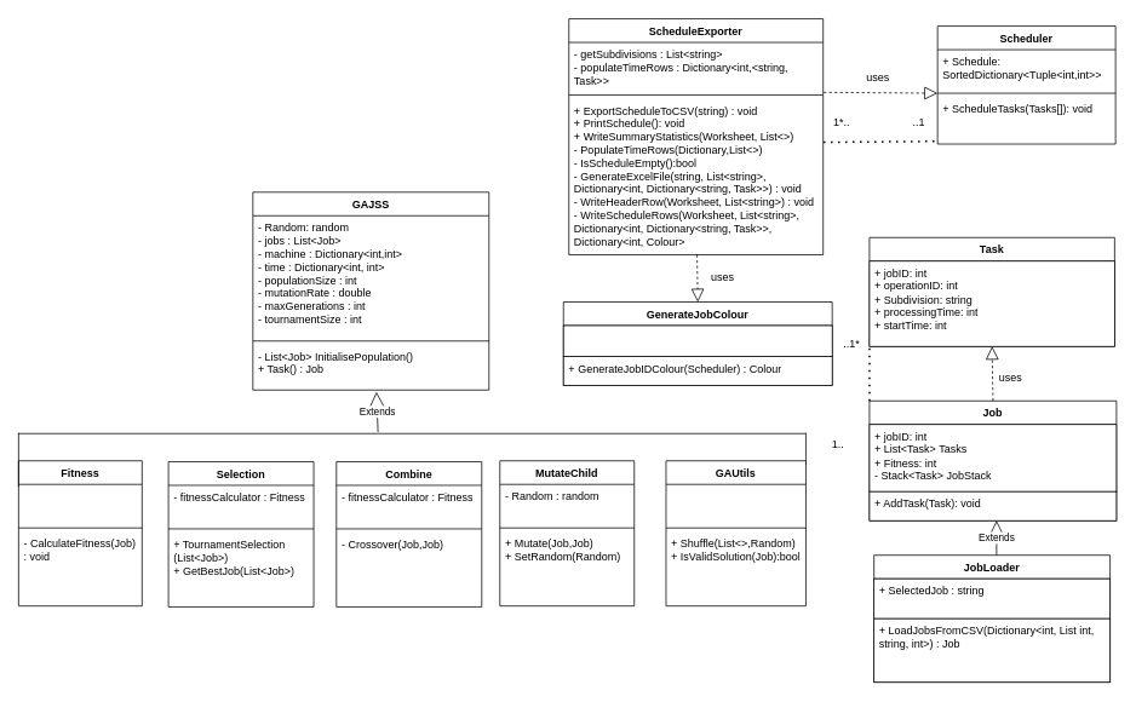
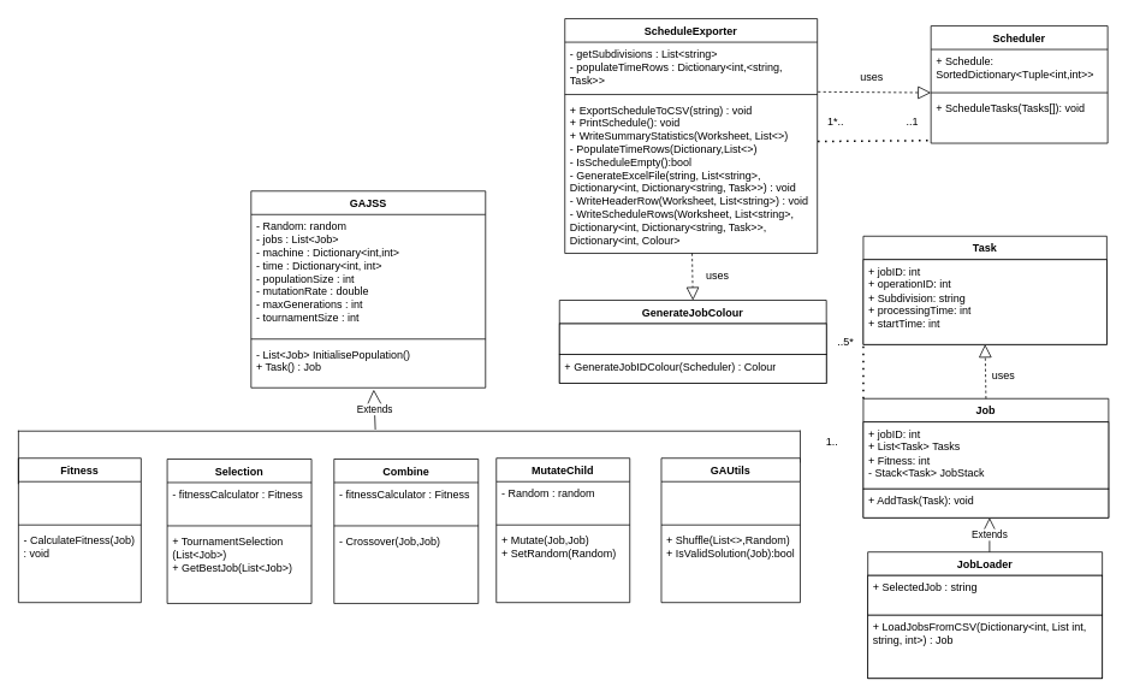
  <mxCell id="0" />
  <mxCell id="1" parent="0" />
  <mxCell id="2" value="Job" style="swimlane;fontStyle=1;align=center;verticalAlign=top;childLayout=stackLayout;horizontal=1;startSize=26;horizontalStack=0;resizeParent=1;resizeParentMax=0;resizeLast=0;collapsible=1;marginBottom=0;whiteSpace=wrap;html=1;" parent="1" vertex="1"><mxGeometry x="957" y="441" width="272" height="132" as="geometry" /></mxCell>
  <mxCell id="3" value="+ jobID: int&lt;div&gt;+ List&amp;lt;Task&amp;gt; Tasks&lt;/div&gt;&lt;div&gt;+ Fitness: int&lt;/div&gt;&lt;div&gt;- Stack&amp;lt;Task&amp;gt; JobStack&lt;br&gt;&lt;div&gt;&lt;br&gt;&lt;/div&gt;&lt;/div&gt;" style="text;strokeColor=#000000;fillColor=#FFFFFF;align=left;verticalAlign=top;spacingLeft=4;spacingRight=4;overflow=hidden;rotatable=0;points=[[0,0.5],[1,0.5]];portConstraint=eastwest;whiteSpace=wrap;html=1;" parent="2" vertex="1"><mxGeometry y="26" width="272" height="74" as="geometry" /></mxCell>
  <mxCell id="4" value="+ AddTask(Task): void" style="text;strokeColor=#000000;fillColor=#FFFFFF;align=left;verticalAlign=top;spacingLeft=4;spacingRight=4;overflow=hidden;rotatable=0;points=[[0,0.5],[1,0.5]];portConstraint=eastwest;whiteSpace=wrap;html=1;" parent="2" vertex="1"><mxGeometry y="100" width="272" height="32" as="geometry" /></mxCell>
  <mxCell id="5" value="GAJSS" style="swimlane;fontStyle=1;align=center;verticalAlign=top;childLayout=stackLayout;horizontal=1;startSize=26;horizontalStack=0;resizeParent=1;resizeParentMax=0;resizeLast=0;collapsible=1;marginBottom=0;whiteSpace=wrap;html=1;" parent="1" vertex="1"><mxGeometry x="278" y="211" width="260" height="218" as="geometry" /></mxCell>
  <mxCell id="6" value="- Random: random&lt;div&gt;- jobs : List&amp;lt;Job&amp;gt;&lt;/div&gt;&lt;div&gt;- machine : Dictionary&amp;lt;int,int&amp;gt;&lt;/div&gt;&lt;div&gt;- time : Dictionary&amp;lt;int, int&amp;gt;&lt;/div&gt;&lt;div&gt;- populationSize : int&lt;/div&gt;&lt;div&gt;- mutationRate : double&lt;/div&gt;&lt;div&gt;- maxGenerations : int&lt;/div&gt;&lt;div&gt;- tournamentSize : int&lt;/div&gt;" style="text;strokeColor=none;fillColor=none;align=left;verticalAlign=top;spacingLeft=4;spacingRight=4;overflow=hidden;rotatable=0;points=[[0,0.5],[1,0.5]];portConstraint=eastwest;whiteSpace=wrap;html=1;" parent="5" vertex="1"><mxGeometry y="26" width="260" height="134" as="geometry" /></mxCell>
  <mxCell id="7" value="" style="line;strokeWidth=1;fillColor=none;align=left;verticalAlign=middle;spacingTop=-1;spacingLeft=3;spacingRight=3;rotatable=0;labelPosition=right;points=[];portConstraint=eastwest;strokeColor=inherit;" parent="5" vertex="1"><mxGeometry y="160" width="260" height="8" as="geometry" /></mxCell>
  <mxCell id="8" value="- List&amp;lt;Job&amp;gt; InitialisePopulation()&lt;div&gt;+ Task() : Job&lt;/div&gt;" style="text;strokeColor=none;fillColor=none;align=left;verticalAlign=top;spacingLeft=4;spacingRight=4;overflow=hidden;rotatable=0;points=[[0,0.5],[1,0.5]];portConstraint=eastwest;whiteSpace=wrap;html=1;" parent="5" vertex="1"><mxGeometry y="168" width="260" height="50" as="geometry" /></mxCell>
  <mxCell id="9" value="" style="group" parent="1" vertex="1" connectable="0"><mxGeometry x="957" y="261" width="270" height="132" as="geometry" /></mxCell>
  <mxCell id="10" value="Task" style="swimlane;fontStyle=1;align=center;verticalAlign=top;childLayout=stackLayout;horizontal=1;startSize=26;horizontalStack=0;resizeParent=1;resizeParentMax=0;resizeLast=0;collapsible=1;marginBottom=0;whiteSpace=wrap;html=1;" parent="9" vertex="1"><mxGeometry width="270" height="120" as="geometry" /></mxCell>
  <mxCell id="11" value="&lt;div&gt;+ jobID: int&lt;/div&gt;+ operationID: int&lt;div&gt;+ Subdivision: string&lt;/div&gt;&lt;div&gt;+ processingTime: int&lt;/div&gt;&lt;div&gt;+ startTime: int&lt;/div&gt;&lt;div&gt;&lt;br&gt;&lt;/div&gt;" style="text;strokeColor=#000000;fillColor=#FFFFFF;align=left;verticalAlign=top;spacingLeft=4;spacingRight=4;overflow=hidden;rotatable=0;points=[[0,0.5],[1,0.5]];portConstraint=eastwest;whiteSpace=wrap;html=1;" parent="10" vertex="1"><mxGeometry y="26" width="270" height="94" as="geometry" /></mxCell>
  <mxCell id="12" value="Fitness" style="swimlane;fontStyle=1;align=center;verticalAlign=top;childLayout=stackLayout;horizontal=1;startSize=26;horizontalStack=0;resizeParent=1;resizeParentMax=0;resizeLast=0;collapsible=1;marginBottom=0;whiteSpace=wrap;html=1;" parent="1" vertex="1"><mxGeometry x="20" y="507" width="136" height="160" as="geometry" /></mxCell>
  <mxCell id="13" value="&lt;div&gt;&lt;br&gt;&lt;/div&gt;" style="text;strokeColor=none;fillColor=none;align=left;verticalAlign=top;spacingLeft=4;spacingRight=4;overflow=hidden;rotatable=0;points=[[0,0.5],[1,0.5]];portConstraint=eastwest;whiteSpace=wrap;html=1;" parent="12" vertex="1"><mxGeometry y="26" width="136" height="44" as="geometry" /></mxCell>
  <mxCell id="14" value="" style="line;strokeWidth=1;fillColor=none;align=left;verticalAlign=middle;spacingTop=-1;spacingLeft=3;spacingRight=3;rotatable=0;labelPosition=right;points=[];portConstraint=eastwest;strokeColor=inherit;" parent="12" vertex="1"><mxGeometry y="70" width="136" height="8" as="geometry" /></mxCell>
  <mxCell id="15" value="- CalculateFitness(Job) : void" style="text;strokeColor=none;fillColor=none;align=left;verticalAlign=top;spacingLeft=4;spacingRight=4;overflow=hidden;rotatable=0;points=[[0,0.5],[1,0.5]];portConstraint=eastwest;whiteSpace=wrap;html=1;" parent="12" vertex="1"><mxGeometry y="78" width="136" height="82" as="geometry" /></mxCell>
  <mxCell id="16" value="Selection" style="swimlane;fontStyle=1;align=center;verticalAlign=top;childLayout=stackLayout;horizontal=1;startSize=26;horizontalStack=0;resizeParent=1;resizeParentMax=0;resizeLast=0;collapsible=1;marginBottom=0;whiteSpace=wrap;html=1;" parent="1" vertex="1"><mxGeometry x="185" y="508" width="160" height="160" as="geometry" /></mxCell>
  <mxCell id="17" value="&lt;div&gt;- fitnessCalculator : Fitness&lt;/div&gt;" style="text;strokeColor=none;fillColor=none;align=left;verticalAlign=top;spacingLeft=4;spacingRight=4;overflow=hidden;rotatable=0;points=[[0,0.5],[1,0.5]];portConstraint=eastwest;whiteSpace=wrap;html=1;" parent="16" vertex="1"><mxGeometry y="26" width="160" height="44" as="geometry" /></mxCell>
  <mxCell id="18" value="" style="line;strokeWidth=1;fillColor=none;align=left;verticalAlign=middle;spacingTop=-1;spacingLeft=3;spacingRight=3;rotatable=0;labelPosition=right;points=[];portConstraint=eastwest;strokeColor=inherit;" parent="16" vertex="1"><mxGeometry y="70" width="160" height="8" as="geometry" /></mxCell>
  <mxCell id="19" value="&lt;div&gt;&lt;span style=&quot;background-color: transparent;&quot;&gt;+ TournamentSelection&lt;/span&gt;&lt;/div&gt;&lt;div&gt;&lt;span style=&quot;background-color: transparent;&quot;&gt;(List&amp;lt;Job&amp;gt;)&lt;/span&gt;&lt;br&gt;&lt;/div&gt;&lt;div&gt;&lt;span style=&quot;background-color: transparent;&quot;&gt;+ GetBestJob(List&amp;lt;Job&amp;gt;)&lt;/span&gt;&lt;/div&gt;&lt;div&gt;&lt;span style=&quot;background-color: transparent;&quot;&gt;&lt;br&gt;&lt;/span&gt;&lt;/div&gt;" style="text;strokeColor=none;fillColor=none;align=left;verticalAlign=top;spacingLeft=4;spacingRight=4;overflow=hidden;rotatable=0;points=[[0,0.5],[1,0.5]];portConstraint=eastwest;whiteSpace=wrap;html=1;" parent="16" vertex="1"><mxGeometry y="78" width="160" height="82" as="geometry" /></mxCell>
  <mxCell id="20" value="Combine" style="swimlane;fontStyle=1;align=center;verticalAlign=top;childLayout=stackLayout;horizontal=1;startSize=26;horizontalStack=0;resizeParent=1;resizeParentMax=0;resizeLast=0;collapsible=1;marginBottom=0;whiteSpace=wrap;html=1;" parent="1" vertex="1"><mxGeometry x="370" y="508" width="160" height="160" as="geometry" /></mxCell>
  <mxCell id="21" value="&lt;div&gt;- fitnessCalculator : Fitness&lt;br&gt;&lt;/div&gt;" style="text;strokeColor=none;fillColor=none;align=left;verticalAlign=top;spacingLeft=4;spacingRight=4;overflow=hidden;rotatable=0;points=[[0,0.5],[1,0.5]];portConstraint=eastwest;whiteSpace=wrap;html=1;" parent="20" vertex="1"><mxGeometry y="26" width="160" height="44" as="geometry" /></mxCell>
  <mxCell id="22" value="" style="line;strokeWidth=1;fillColor=none;align=left;verticalAlign=middle;spacingTop=-1;spacingLeft=3;spacingRight=3;rotatable=0;labelPosition=right;points=[];portConstraint=eastwest;strokeColor=inherit;" parent="20" vertex="1"><mxGeometry y="70" width="160" height="8" as="geometry" /></mxCell>
  <mxCell id="23" value="- Crossover(Job,Job)" style="text;strokeColor=none;fillColor=none;align=left;verticalAlign=top;spacingLeft=4;spacingRight=4;overflow=hidden;rotatable=0;points=[[0,0.5],[1,0.5]];portConstraint=eastwest;whiteSpace=wrap;html=1;" parent="20" vertex="1"><mxGeometry y="78" width="160" height="82" as="geometry" /></mxCell>
  <mxCell id="24" value="" style="shape=partialRectangle;whiteSpace=wrap;html=1;bottom=0;right=0;fillColor=none;" parent="1" vertex="1"><mxGeometry x="20" y="477" width="866" height="58" as="geometry" /></mxCell>
  <mxCell id="25" value="" style="endArrow=none;html=1;rounded=0;exitX=1;exitY=0.75;exitDx=0;exitDy=0;entryX=1;entryY=0;entryDx=0;entryDy=0;" parent="1" edge="1"><mxGeometry width="50" height="50" relative="1" as="geometry"><mxPoint x="887" y="512" as="sourcePoint" /><mxPoint x="887" y="476" as="targetPoint" /></mxGeometry></mxCell>
  <mxCell id="26" value="Extends" style="endArrow=block;endSize=16;endFill=0;html=1;rounded=0;exitX=0.457;exitY=-0.029;exitDx=0;exitDy=0;exitPerimeter=0;" parent="1" source="24" edge="1"><mxGeometry width="160" relative="1" as="geometry"><mxPoint x="318" y="492.52" as="sourcePoint" /><mxPoint x="414" y="431" as="targetPoint" /></mxGeometry></mxCell>
  <mxCell id="27" value="JobLoader" style="swimlane;fontStyle=1;align=center;verticalAlign=top;childLayout=stackLayout;horizontal=1;startSize=26;horizontalStack=0;resizeParent=1;resizeParentMax=0;resizeLast=0;collapsible=1;marginBottom=0;whiteSpace=wrap;html=1;" parent="1" vertex="1"><mxGeometry x="962" y="611" width="260" height="140" as="geometry" /></mxCell>
  <mxCell id="28" value="&lt;div&gt;&lt;div&gt;+ SelectedJob : string&lt;/div&gt;&lt;/div&gt;" style="text;strokeColor=#000000;fillColor=#FFFFFF;align=left;verticalAlign=top;spacingLeft=4;spacingRight=4;overflow=hidden;rotatable=0;points=[[0,0.5],[1,0.5]];portConstraint=eastwest;whiteSpace=wrap;html=1;" parent="27" vertex="1"><mxGeometry y="26" width="260" height="44" as="geometry" /></mxCell>
  <mxCell id="29" value="+ LoadJobsFromCSV(Dictionary&amp;lt;int, List int, string, int&amp;gt;) : Job" style="text;strokeColor=#000000;fillColor=#FFFFFF;align=left;verticalAlign=top;spacingLeft=4;spacingRight=4;overflow=hidden;rotatable=0;points=[[0,0.5],[1,0.5]];portConstraint=eastwest;whiteSpace=wrap;html=1;" parent="27" vertex="1"><mxGeometry y="70" width="260" height="70" as="geometry" /></mxCell>
  <mxCell id="30" value="MutateChild" style="swimlane;fontStyle=1;align=center;verticalAlign=top;childLayout=stackLayout;horizontal=1;startSize=26;horizontalStack=0;resizeParent=1;resizeParentMax=0;resizeLast=0;collapsible=1;marginBottom=0;whiteSpace=wrap;html=1;" vertex="1" parent="1"><mxGeometry x="550" y="507" width="148" height="160" as="geometry" /></mxCell>
  <mxCell id="31" value="&lt;div&gt;- Random : random&lt;/div&gt;" style="text;strokeColor=none;fillColor=none;align=left;verticalAlign=top;spacingLeft=4;spacingRight=4;overflow=hidden;rotatable=0;points=[[0,0.5],[1,0.5]];portConstraint=eastwest;whiteSpace=wrap;html=1;" vertex="1" parent="30"><mxGeometry y="26" width="148" height="44" as="geometry" /></mxCell>
  <mxCell id="32" value="" style="line;strokeWidth=1;fillColor=none;align=left;verticalAlign=middle;spacingTop=-1;spacingLeft=3;spacingRight=3;rotatable=0;labelPosition=right;points=[];portConstraint=eastwest;strokeColor=inherit;" vertex="1" parent="30"><mxGeometry y="70" width="148" height="8" as="geometry" /></mxCell>
  <mxCell id="33" value="+ Mutate(Job,Job)&lt;div&gt;+ SetRandom(Random)&lt;/div&gt;" style="text;strokeColor=none;fillColor=none;align=left;verticalAlign=top;spacingLeft=4;spacingRight=4;overflow=hidden;rotatable=0;points=[[0,0.5],[1,0.5]];portConstraint=eastwest;whiteSpace=wrap;html=1;" vertex="1" parent="30"><mxGeometry y="78" width="148" height="82" as="geometry" /></mxCell>
  <mxCell id="34" value="GAUtils" style="swimlane;fontStyle=1;align=center;verticalAlign=top;childLayout=stackLayout;horizontal=1;startSize=26;horizontalStack=0;resizeParent=1;resizeParentMax=0;resizeLast=0;collapsible=1;marginBottom=0;whiteSpace=wrap;html=1;" vertex="1" parent="1"><mxGeometry x="733" y="507" width="154" height="160" as="geometry" /></mxCell>
  <mxCell id="35" value="&lt;div&gt;&lt;br&gt;&lt;/div&gt;" style="text;strokeColor=none;fillColor=none;align=left;verticalAlign=top;spacingLeft=4;spacingRight=4;overflow=hidden;rotatable=0;points=[[0,0.5],[1,0.5]];portConstraint=eastwest;whiteSpace=wrap;html=1;" vertex="1" parent="34"><mxGeometry y="26" width="154" height="44" as="geometry" /></mxCell>
  <mxCell id="36" value="" style="line;strokeWidth=1;fillColor=none;align=left;verticalAlign=middle;spacingTop=-1;spacingLeft=3;spacingRight=3;rotatable=0;labelPosition=right;points=[];portConstraint=eastwest;strokeColor=inherit;" vertex="1" parent="34"><mxGeometry y="70" width="154" height="8" as="geometry" /></mxCell>
  <mxCell id="37" value="+ Shuffle(List&amp;lt;&amp;gt;,Random)&lt;div&gt;+ IsValidSolution(Job)&lt;span style=&quot;background-color: transparent;&quot;&gt;:bool&lt;/span&gt;&lt;/div&gt;" style="text;strokeColor=none;fillColor=none;align=left;verticalAlign=top;spacingLeft=4;spacingRight=4;overflow=hidden;rotatable=0;points=[[0,0.5],[1,0.5]];portConstraint=eastwest;whiteSpace=wrap;html=1;" vertex="1" parent="34"><mxGeometry y="78" width="154" height="82" as="geometry" /></mxCell>
  <mxCell id="38" value="Scheduler" style="swimlane;fontStyle=1;align=center;verticalAlign=top;childLayout=stackLayout;horizontal=1;startSize=26;horizontalStack=0;resizeParent=1;resizeParentMax=0;resizeLast=0;collapsible=1;marginBottom=0;whiteSpace=wrap;html=1;" vertex="1" parent="1"><mxGeometry x="1032" y="28" width="196" height="130" as="geometry" /></mxCell>
  <mxCell id="39" value="+ Schedule:&lt;div&gt;SortedDictionary&amp;lt;Tuple&amp;lt;int,int&amp;gt;&amp;gt;&lt;/div&gt;&lt;div&gt;&lt;br&gt;&lt;/div&gt;" style="text;strokeColor=none;fillColor=none;align=left;verticalAlign=top;spacingLeft=4;spacingRight=4;overflow=hidden;rotatable=0;points=[[0,0.5],[1,0.5]];portConstraint=eastwest;whiteSpace=wrap;html=1;" vertex="1" parent="38"><mxGeometry y="26" width="196" height="44" as="geometry" /></mxCell>
  <mxCell id="40" value="" style="line;strokeWidth=1;fillColor=none;align=left;verticalAlign=middle;spacingTop=-1;spacingLeft=3;spacingRight=3;rotatable=0;labelPosition=right;points=[];portConstraint=eastwest;strokeColor=inherit;" vertex="1" parent="38"><mxGeometry y="70" width="196" height="8" as="geometry" /></mxCell>
  <mxCell id="41" value="+ ScheduleTasks(Tasks[]): void&lt;div&gt;&lt;br&gt;&lt;/div&gt;" style="text;strokeColor=none;fillColor=none;align=left;verticalAlign=top;spacingLeft=4;spacingRight=4;overflow=hidden;rotatable=0;points=[[0,0.5],[1,0.5]];portConstraint=eastwest;whiteSpace=wrap;html=1;" vertex="1" parent="38"><mxGeometry y="78" width="196" height="52" as="geometry" /></mxCell>
  <mxCell id="42" value="ScheduleExporter" style="swimlane;fontStyle=1;align=center;verticalAlign=top;childLayout=stackLayout;horizontal=1;startSize=26;horizontalStack=0;resizeParent=1;resizeParentMax=0;resizeLast=0;collapsible=1;marginBottom=0;whiteSpace=wrap;html=1;" vertex="1" parent="1"><mxGeometry x="626" y="20" width="280" height="260" as="geometry" /></mxCell>
  <mxCell id="43" value="- getSubdivisions : List&amp;lt;string&amp;gt;&lt;div&gt;- populateTimeRows : Dictionary&amp;lt;int,&amp;lt;string, Task&amp;gt;&amp;gt;&lt;/div&gt;" style="text;strokeColor=none;fillColor=none;align=left;verticalAlign=top;spacingLeft=4;spacingRight=4;overflow=hidden;rotatable=0;points=[[0,0.5],[1,0.5]];portConstraint=eastwest;whiteSpace=wrap;html=1;" vertex="1" parent="42"><mxGeometry y="26" width="280" height="54" as="geometry" /></mxCell>
  <mxCell id="44" value="" style="line;strokeWidth=1;fillColor=none;align=left;verticalAlign=middle;spacingTop=-1;spacingLeft=3;spacingRight=3;rotatable=0;labelPosition=right;points=[];portConstraint=eastwest;strokeColor=inherit;" vertex="1" parent="42"><mxGeometry y="80" width="280" height="8" as="geometry" /></mxCell>
  <mxCell id="45" value="&lt;div&gt;+ ExportScheduleToCSV(string) : void&lt;/div&gt;&lt;div&gt;+ PrintSchedule(): void&lt;/div&gt;&lt;div&gt;+ WriteSummaryStatistics(Worksheet, List&amp;lt;&amp;gt;)&lt;/div&gt;&lt;div&gt;- PopulateTimeRows(Dictionary,List&amp;lt;&amp;gt;)&lt;/div&gt;&lt;div&gt;- IsScheduleEmpty():bool&lt;/div&gt;&lt;div&gt;- GenerateExcelFile(string, List&amp;lt;string&amp;gt;, Dictionary&amp;lt;int, Dictionary&amp;lt;string, Task&amp;gt;&amp;gt;) : void&lt;/div&gt;&lt;div&gt;- WriteHeaderRow(Worksheet, List&amp;lt;string&amp;gt;) : void&lt;/div&gt;&lt;div&gt;- WriteScheduleRows(&lt;span style=&quot;background-color: transparent;&quot;&gt;Worksheet,&amp;nbsp;&lt;/span&gt;&lt;span style=&quot;background-color: transparent;&quot;&gt;List&amp;lt;string&amp;gt;, Dictionary&amp;lt;int, Dictionary&amp;lt;string, Task&amp;gt;&amp;gt;, Dictionary&amp;lt;int, Colour&amp;gt;&lt;/span&gt;&lt;/div&gt;&lt;div&gt;&lt;br&gt;&lt;/div&gt;" style="text;strokeColor=none;fillColor=none;align=left;verticalAlign=top;spacingLeft=4;spacingRight=4;overflow=hidden;rotatable=0;points=[[0,0.5],[1,0.5]];portConstraint=eastwest;whiteSpace=wrap;html=1;" vertex="1" parent="42"><mxGeometry y="88" width="280" height="172" as="geometry" /></mxCell>
  <mxCell id="46" value="" style="endArrow=block;dashed=1;endFill=0;endSize=12;html=1;rounded=0;exitX=1.002;exitY=1.019;exitDx=0;exitDy=0;exitPerimeter=0;" edge="1" parent="1" source="43"><mxGeometry width="160" relative="1" as="geometry"><mxPoint x="885" y="94" as="sourcePoint" /><mxPoint x="1032" y="102" as="targetPoint" /></mxGeometry></mxCell>
  <mxCell id="47" value="uses" style="text;html=1;align=center;verticalAlign=middle;resizable=0;points=[];autosize=1;strokeColor=none;fillColor=none;" vertex="1" parent="1"><mxGeometry x="941" y="70" width="50" height="30" as="geometry" /></mxCell>
  <mxCell id="48" value="" style="endArrow=block;dashed=1;endFill=0;endSize=12;html=1;rounded=0;exitX=0.5;exitY=0;exitDx=0;exitDy=0;entryX=0.5;entryY=1;entryDx=0;entryDy=0;" edge="1" parent="1" source="2" target="10"><mxGeometry width="160" relative="1" as="geometry"><mxPoint x="1030.5" y="421" as="sourcePoint" /><mxPoint x="1155.5" y="422" as="targetPoint" /></mxGeometry></mxCell>
  <mxCell id="49" value="uses" style="text;html=1;align=center;verticalAlign=middle;resizable=0;points=[];autosize=1;strokeColor=none;fillColor=none;" vertex="1" parent="1"><mxGeometry x="1087" y="401" width="50" height="30" as="geometry" /></mxCell>
  <mxCell id="50" value="Extends" style="endArrow=block;endSize=16;endFill=0;html=1;rounded=0;" edge="1" parent="1"><mxGeometry width="160" relative="1" as="geometry"><mxPoint x="1097" y="611" as="sourcePoint" /><mxPoint x="1097" y="573" as="targetPoint" /></mxGeometry></mxCell>
  <mxCell id="51" value="" style="endArrow=none;dashed=1;html=1;dashPattern=1 3;strokeWidth=2;rounded=0;entryX=0;entryY=1;entryDx=0;entryDy=0;exitX=0;exitY=0;exitDx=0;exitDy=0;" edge="1" parent="1" source="2" target="10"><mxGeometry width="50" height="50" relative="1" as="geometry"><mxPoint x="927" y="441" as="sourcePoint" /><mxPoint x="977" y="391" as="targetPoint" /></mxGeometry></mxCell>
  <mxCell id="52" value="1.." style="text;html=1;align=center;verticalAlign=middle;resizable=0;points=[];autosize=1;strokeColor=none;fillColor=none;" vertex="1" parent="1"><mxGeometry x="902" y="474" width="40" height="30" as="geometry" /></mxCell>
- <mxCell id="53" value="..1*" style="text;html=1;align=center;verticalAlign=middle;resizable=0;points=[];autosize=1;strokeColor=none;fillColor=none;" vertex="1" parent="1"><mxGeometry x="917" y="363" width="40" height="30" as="geometry" /></mxCell>
+ <mxCell id="53" value="..5*" style="text;html=1;align=center;verticalAlign=middle;resizable=0;points=[];autosize=1;strokeColor=none;fillColor=none;" vertex="1" parent="1"><mxGeometry x="917" y="363" width="40" height="30" as="geometry" /></mxCell>
  <mxCell id="54" value="" style="endArrow=none;dashed=1;html=1;dashPattern=1 3;strokeWidth=2;rounded=0;exitX=-0.018;exitY=0.942;exitDx=0;exitDy=0;exitPerimeter=0;entryX=0.993;entryY=0.279;entryDx=0;entryDy=0;entryPerimeter=0;" edge="1" parent="1" source="41" target="45"><mxGeometry width="50" height="50" relative="1" as="geometry"><mxPoint x="982" y="190" as="sourcePoint" /><mxPoint x="910" y="155" as="targetPoint" /></mxGeometry></mxCell>
  <mxCell id="55" value="..1" style="text;html=1;align=center;verticalAlign=middle;resizable=0;points=[];autosize=1;strokeColor=none;fillColor=none;" vertex="1" parent="1"><mxGeometry x="991" y="120" width="40" height="30" as="geometry" /></mxCell>
  <mxCell id="56" value="1*.." style="text;html=1;align=center;verticalAlign=middle;resizable=0;points=[];autosize=1;strokeColor=none;fillColor=none;" vertex="1" parent="1"><mxGeometry x="906" y="120" width="40" height="30" as="geometry" /></mxCell>
  <mxCell id="57" value="GenerateJobColour" style="swimlane;fontStyle=1;align=center;verticalAlign=top;childLayout=stackLayout;horizontal=1;startSize=26;horizontalStack=0;resizeParent=1;resizeParentMax=0;resizeLast=0;collapsible=1;marginBottom=0;whiteSpace=wrap;html=1;" vertex="1" parent="1"><mxGeometry x="620" y="332" width="296" height="92" as="geometry" /></mxCell>
  <mxCell id="58" value="&lt;div&gt;&lt;div&gt;&lt;br&gt;&lt;/div&gt;&lt;/div&gt;" style="text;strokeColor=#000000;fillColor=#FFFFFF;align=left;verticalAlign=top;spacingLeft=4;spacingRight=4;overflow=hidden;rotatable=0;points=[[0,0.5],[1,0.5]];portConstraint=eastwest;whiteSpace=wrap;html=1;" vertex="1" parent="57"><mxGeometry y="26" width="296" height="34" as="geometry" /></mxCell>
  <mxCell id="59" value="+ GenerateJobIDColour(Scheduler) : Colour" style="text;strokeColor=#000000;fillColor=#FFFFFF;align=left;verticalAlign=top;spacingLeft=4;spacingRight=4;overflow=hidden;rotatable=0;points=[[0,0.5],[1,0.5]];portConstraint=eastwest;whiteSpace=wrap;html=1;" vertex="1" parent="57"><mxGeometry y="60" width="296" height="32" as="geometry" /></mxCell>
  <mxCell id="60" value="" style="endArrow=block;dashed=1;endFill=0;endSize=12;html=1;rounded=0;entryX=0.5;entryY=0;entryDx=0;entryDy=0;exitX=0.504;exitY=1;exitDx=0;exitDy=0;exitPerimeter=0;" edge="1" parent="1" source="45" target="57"><mxGeometry width="160" relative="1" as="geometry"><mxPoint x="686" y="310" as="sourcePoint" /><mxPoint x="846" y="310" as="targetPoint" /></mxGeometry></mxCell>
  <mxCell id="61" value="uses" style="text;html=1;align=center;verticalAlign=middle;resizable=0;points=[];autosize=1;strokeColor=none;fillColor=none;" vertex="1" parent="1"><mxGeometry x="770" y="290" width="50" height="30" as="geometry" /></mxCell>
